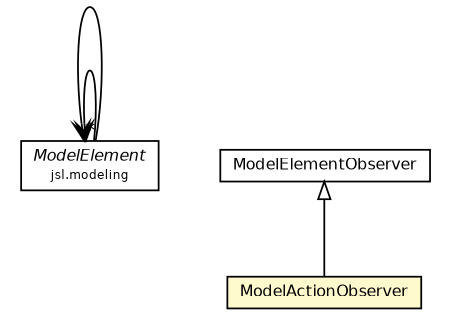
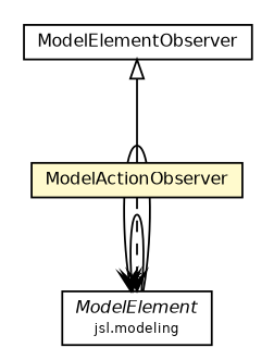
  digraph {
    nodesep=0.25
    ranksep=0.5
    node [fontcolor=black fontname=Helvetica fontsize=9.0 shape=plaintext]
    edge [arrowhead=open color=black fontcolor=black fontname=Helvetica fontsize=10.0 headport=p labelfontname=Helvetica labelfontsize=10 tailport=p]
    n1 [label=<<table title="jsl.modeling.ModelElement" border="0" cellborder="1" cellspacing="0" cellpadding="2" port="p" href="../modeling/ModelElement.html"> 		<tr><td><table border="0" cellspacing="0" cellpadding="1"> <tr><td align="center" balign="center"><font face="Helvetica-Oblique"> ModelElement </font></td></tr> <tr><td align="center" balign="center"><font point-size="7.0"> jsl.modeling </font></td></tr> 		</table></td></tr> 		</table>>]
    n2 [label=<<table title="jsl.observers.ModelElementObserver" border="0" cellborder="1" cellspacing="0" cellpadding="2" port="p" href="./ModelElementObserver.html"> 		<tr><td><table border="0" cellspacing="0" cellpadding="1"> <tr><td align="center" balign="center"> ModelElementObserver </td></tr> 		</table></td></tr> 		</table>>]
    n3 [label=<<table title="jsl.observers.ModelActionObserver" border="0" cellborder="1" cellspacing="0" cellpadding="2" port="p" bgcolor="lemonChiffon" href="./ModelActionObserver.html"> 		<tr><td><table border="0" cellspacing="0" cellpadding="1"> <tr><td align="center" balign="center"> ModelActionObserver </td></tr> 		</table></td></tr> 		</table>>]
    n1 -> n1 [headlabel="*"]
    n1 -> n1
    n2 -> n3 [arrowtail=empty dir=back fontsize=10 arrowhead="" color="" fontcolor=""]
+   n3 -> n1 [style=dashed]
  }
